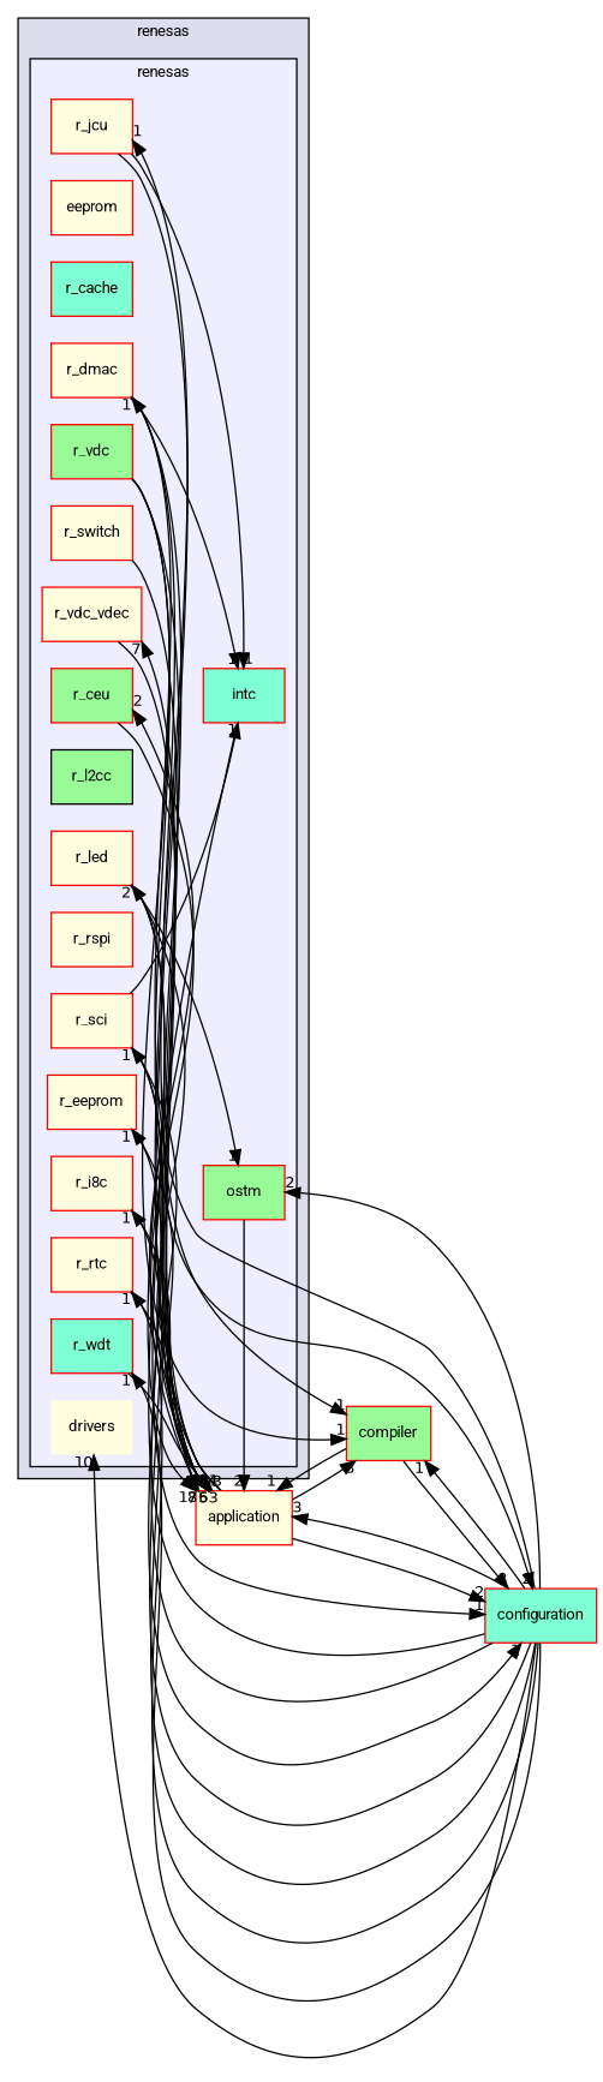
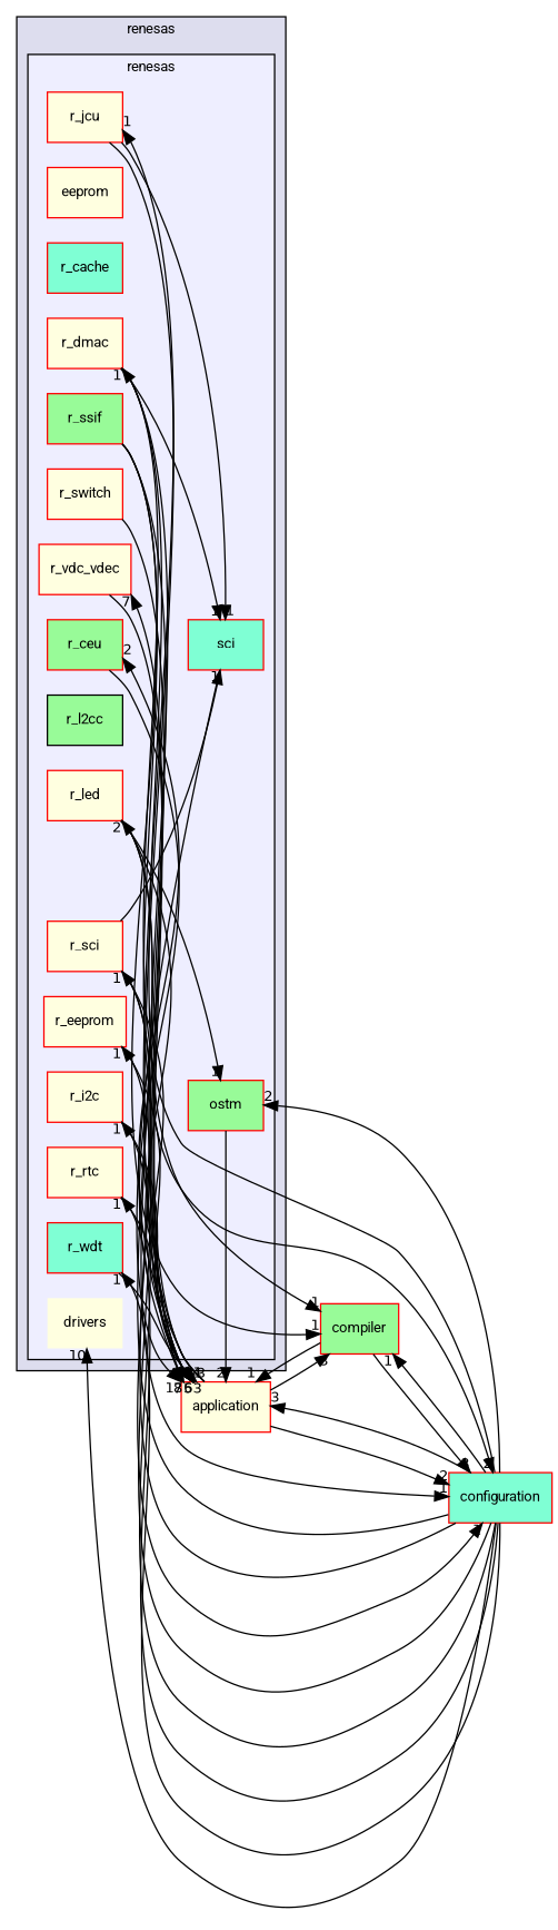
  digraph {
    compound=true
    fontname=Roboto
    rankdir=LR
    node [fillcolor=lightyellow fontname=Roboto fontsize=10 shape=box style=filled color=red]
    edge [fontname=Roboto headlabel=1 labeldistance=1.5 labelfontname=Helvetica labelfontsize=10]
    n1 [label=drivers shape=plaintext color=""]
    n2 [label=eeprom]
-   n3 [fillcolor=aquamarine label=intc]
+   n3 [fillcolor=aquamarine label=sci]
    n4 [fillcolor=palegreen label=ostm]
    n5 [fillcolor=aquamarine label=r_cache]
    n6 [fillcolor=palegreen label=r_ceu]
    n7 [label=r_dmac]
    n8 [label=r_eeprom]
-   n9 [label=r_i8c]
+   n9 [label=r_i2c]
    n10 [label=r_jcu]
    n11 [color=black fillcolor=palegreen label=r_l2cc]
    n12 [label=r_led]
-   n13 [label=r_rspi]
    n14 [label=r_rtc]
    n15 [label=r_sci]
-   n16 [fillcolor=palegreen label=r_vdc]
+   n16 [fillcolor=palegreen label=r_ssif]
    n17 [label=r_switch]
    n18 [label=r_vdc_vdec]
    n19 [fillcolor=aquamarine label=r_wdt]
    n20 [label=application]
    n21 [fillcolor=palegreen label=compiler]
    n22 [fillcolor=aquamarine label=configuration]
    subgraph cluster_1 {
      bgcolor="#ddddee"
      fontsize=10
      label=renesas
      pencolor=black
      subgraph cluster_2 {
        bgcolor="#eeeeff"
        fontsize=10
        label=renesas
        pencolor=black
        n1
        n2
        n3
        n4
        n5
        n6
        n7
        n8
        n9
        n10
        n11
        n12
-       n13
        n14
        n15
        n16
        n17
        n18
        n19
      }
    }
    n3 -> n20 [headlabel=2]
    n4 -> n20 [headlabel=2]
    n6 -> n20 [headlabel=2]
    n7 -> n3
    n7 -> n20 [headlabel=4]
    n7 -> n21
    n8 -> n20
    n9 -> n20 [headlabel=6]
    n10 -> n3
    n10 -> n20 [headlabel=7]
    n12 -> n4
    n12 -> n20 [headlabel=3]
    n12 -> n22
    n14 -> n20 [headlabel=2]
    n15 -> n3
    n15 -> n20 [headlabel=5]
    n15 -> n22
    n16 -> n20 [headlabel=10]
    n16 -> n21
    n16 -> n22 [headlabel=2]
    n17 -> n20
    n18 -> n20 [headlabel=18]
    n19 -> n20 [headlabel=3]
    n20 -> n6 [headlabel=2]
    n20 -> n10
    n20 -> n18 [headlabel=7]
    n20 -> n21 [headlabel=3]
    n20 -> n22 [headlabel=2]
    n21 -> n20
    n21 -> n22 [headlabel=3]
    n22 -> n1 [headlabel=10]
    n22 -> n4 [headlabel=2]
    n22 -> n7
    n22 -> n8
    n22 -> n9
    n22 -> n12 [headlabel=2]
    n22 -> n14
    n22 -> n15
    n22 -> n19
    n22 -> n20 [headlabel=3]
    n22 -> n21
  }
